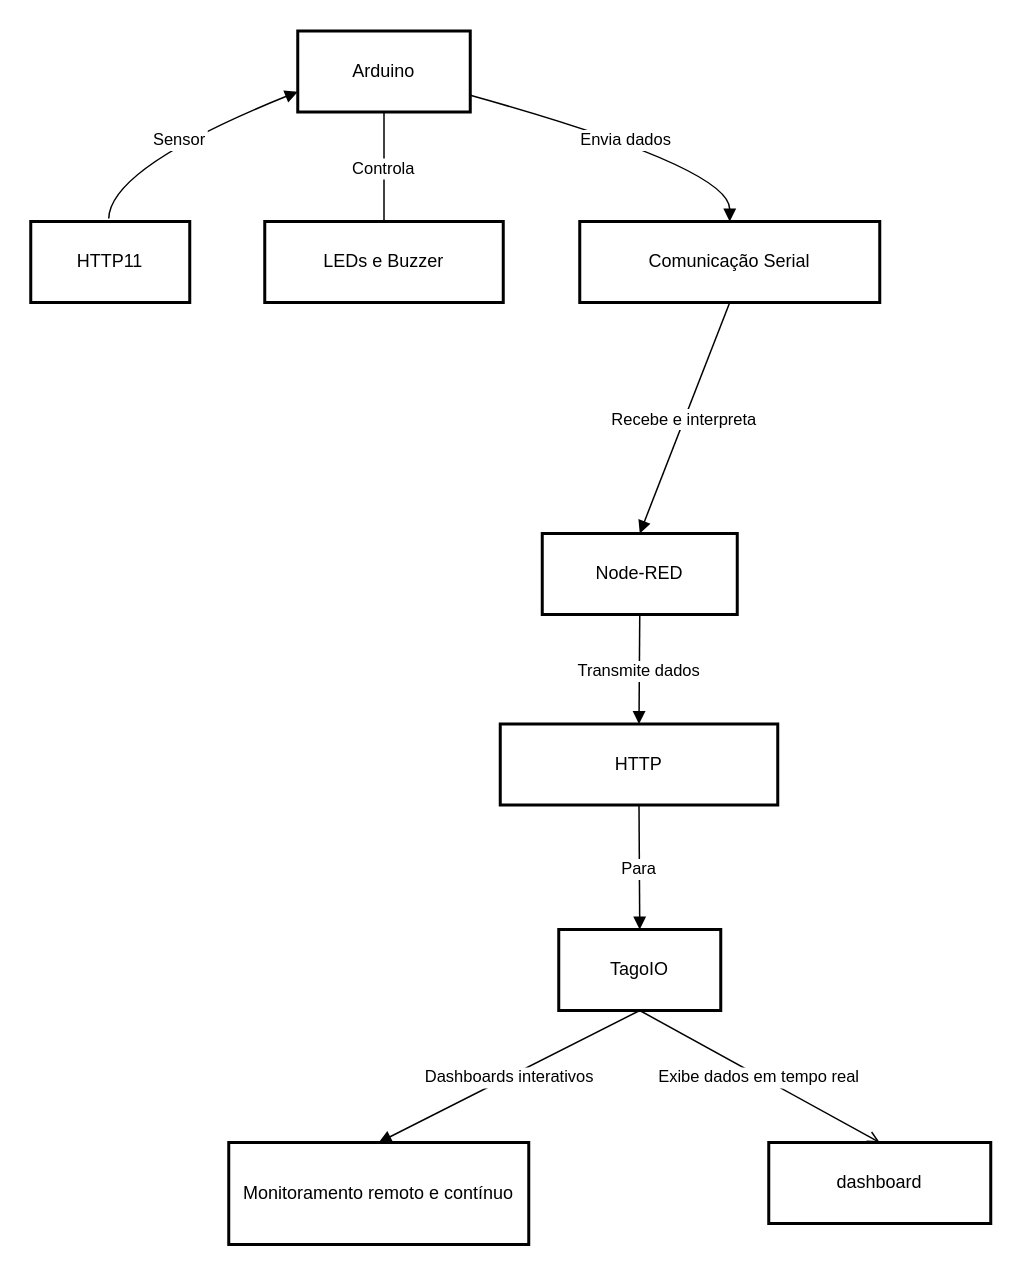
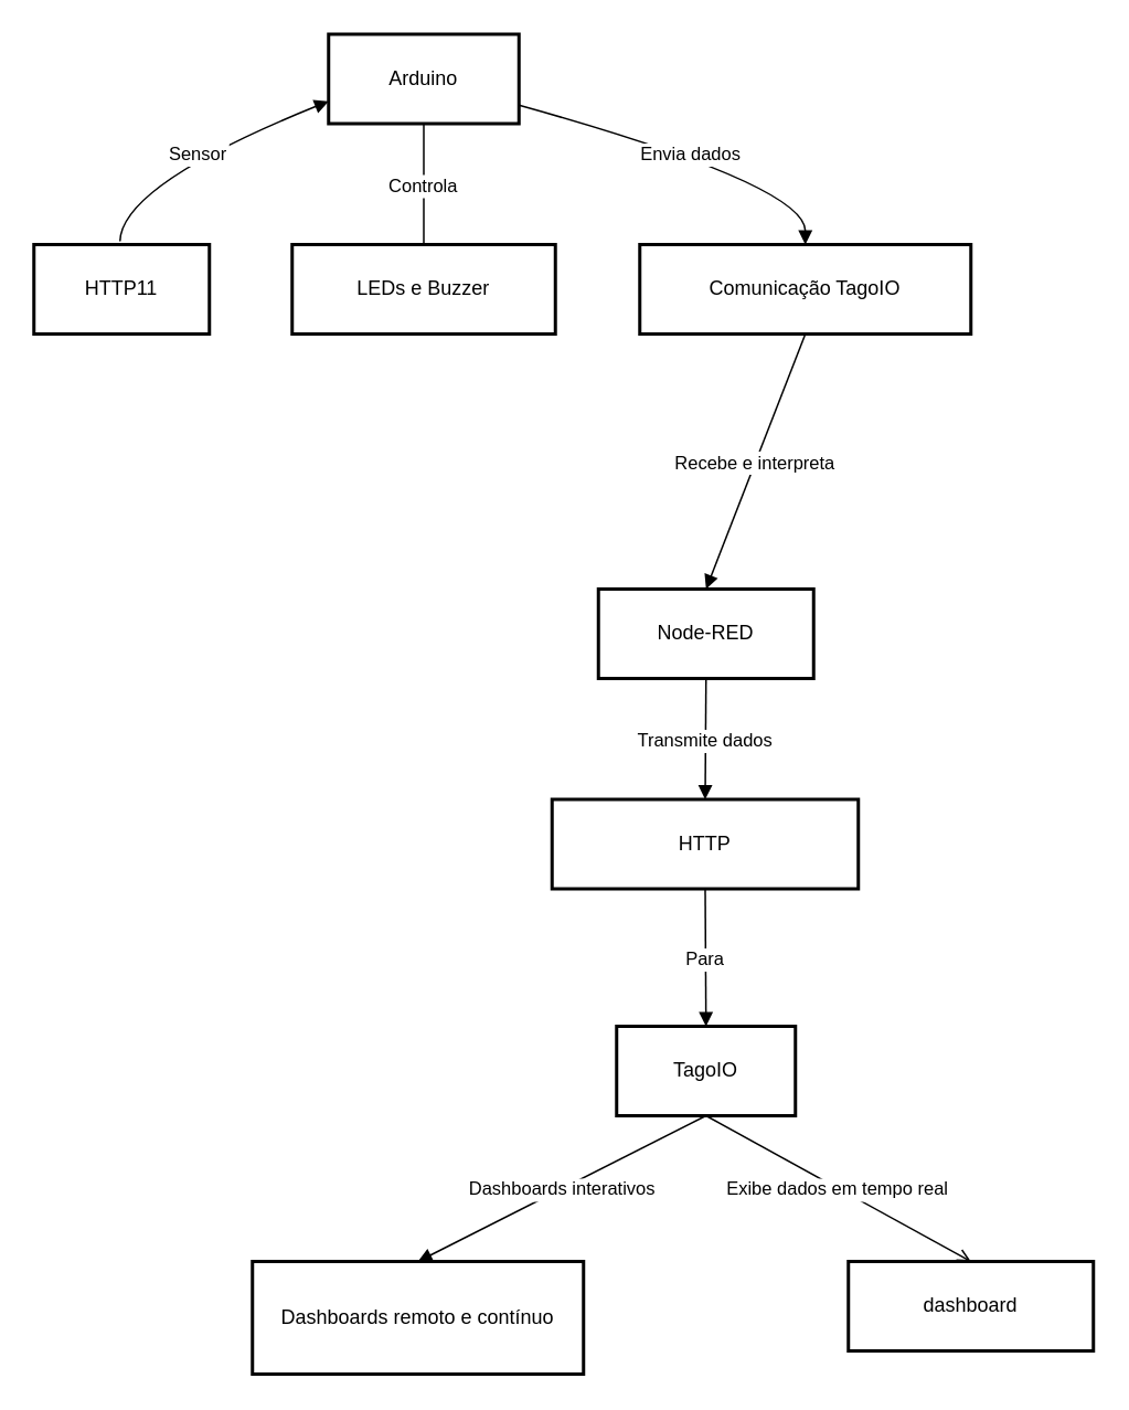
  <mxCell id="0" />
  <mxCell id="1" parent="0" />
  <mxCell id="2" value="Arduino" style="whiteSpace=wrap;strokeWidth=2;" parent="1" vertex="1"><mxGeometry x="198" y="20" width="115" height="54" as="geometry" /></mxCell>
  <mxCell id="3" value="HTTP11" style="whiteSpace=wrap;strokeWidth=2;" parent="1" vertex="1"><mxGeometry x="20" y="147" width="106" height="54" as="geometry" /></mxCell>
  <mxCell id="4" value="LEDs e Buzzer" style="whiteSpace=wrap;strokeWidth=2;" parent="1" vertex="1"><mxGeometry x="176" y="147" width="159" height="54" as="geometry" /></mxCell>
- <mxCell id="5" value="Comunicação Serial" style="whiteSpace=wrap;strokeWidth=2;" parent="1" vertex="1"><mxGeometry x="386" y="147" width="200" height="54" as="geometry" /></mxCell>
+ <mxCell id="5" value="Comunicação TagoIO" style="whiteSpace=wrap;strokeWidth=2;" parent="1" vertex="1"><mxGeometry x="386" y="147" width="200" height="54" as="geometry" /></mxCell>
  <mxCell id="6" value="Node-RED" style="whiteSpace=wrap;strokeWidth=2;" parent="1" vertex="1"><mxGeometry x="361" y="355" width="130" height="54" as="geometry" /></mxCell>
  <mxCell id="7" value="HTTP" style="whiteSpace=wrap;strokeWidth=2;" parent="1" vertex="1"><mxGeometry x="333" y="482" width="185" height="54" as="geometry" /></mxCell>
  <mxCell id="8" value="dashboard" style="whiteSpace=wrap;strokeWidth=2;" parent="1" vertex="1"><mxGeometry x="512" y="761" width="148" height="54" as="geometry" /></mxCell>
  <mxCell id="9" value="TagoIO" style="whiteSpace=wrap;strokeWidth=2;" parent="1" vertex="1"><mxGeometry x="372" y="619" width="108" height="54" as="geometry" /></mxCell>
- <mxCell id="10" value="Monitoramento remoto e contínuo" style="whiteSpace=wrap;strokeWidth=2;" parent="1" vertex="1"><mxGeometry x="152" y="761" width="200" height="68" as="geometry" /></mxCell>
+ <mxCell id="10" value="Dashboards remoto e contínuo" style="whiteSpace=wrap;strokeWidth=2;" parent="1" vertex="1"><mxGeometry x="152" y="761" width="200" height="68" as="geometry" /></mxCell>
  <mxCell id="11" value="Sensor" style="curved=1;startArrow=none;endArrow=block;entryX=0;entryY=0.75;entryDx=0;entryDy=0;" parent="1" target="2" edge="1"><mxGeometry relative="1" as="geometry"><Array as="points"><mxPoint x="73" y="111" /></Array><mxPoint x="72" y="145" as="sourcePoint" /></mxGeometry></mxCell>
  <mxCell id="12" value="Controla" style="curved=1;startArrow=none;endArrow=none;exitX=0.5;exitY=1;entryX=0.5;entryY=0;" parent="1" source="2" target="4" edge="1"><mxGeometry relative="1" as="geometry"><Array as="points" /></mxGeometry></mxCell>
  <mxCell id="13" value="Envia dados" style="curved=1;startArrow=none;endArrow=block;exitX=1.01;exitY=0.8;entryX=0.5;entryY=0;" parent="1" source="2" target="5" edge="1"><mxGeometry relative="1" as="geometry"><Array as="points"><mxPoint x="486" y="111" /></Array></mxGeometry></mxCell>
  <mxCell id="14" value="Recebe e interpreta" style="curved=1;startArrow=none;endArrow=block;exitX=0.5;exitY=1;entryX=0.5;entryY=0;exitDx=0;exitDy=0;" parent="1" source="5" target="6" edge="1"><mxGeometry relative="1" as="geometry"><Array as="points" /><mxPoint x="485" y="328" as="sourcePoint" /></mxGeometry></mxCell>
  <mxCell id="15" value="Transmite dados" style="curved=1;startArrow=none;endArrow=block;exitX=0.5;exitY=1;entryX=0.5;entryY=0;" parent="1" source="6" target="7" edge="1"><mxGeometry relative="1" as="geometry"><Array as="points" /></mxGeometry></mxCell>
  <mxCell id="16" value="Para" style="curved=1;startArrow=none;endArrow=block;exitX=0.5;exitY=1;entryX=0.5;entryY=0;entryDx=0;entryDy=0;" parent="1" source="7" target="9" edge="1"><mxGeometry relative="1" as="geometry"><Array as="points" /><mxPoint x="472" y="579" as="targetPoint" /></mxGeometry></mxCell>
  <mxCell id="17" value="Exibe dados em tempo real" style="curved=1;startArrow=none;endArrow=open;entryX=0.5;entryY=0;entryDx=0;entryDy=0;exitX=0.5;exitY=1;exitDx=0;exitDy=0;" parent="1" source="9" target="8" edge="1"><mxGeometry relative="1" as="geometry"><Array as="points" /><mxPoint x="372" y="699" as="sourcePoint" /></mxGeometry></mxCell>
  <mxCell id="18" value="Dashboards interativos" style="curved=1;startArrow=none;endArrow=block;exitX=0.5;exitY=1;entryX=0.5;entryY=0;" parent="1" source="9" target="10" edge="1"><mxGeometry relative="1" as="geometry"><Array as="points" /></mxGeometry></mxCell>
